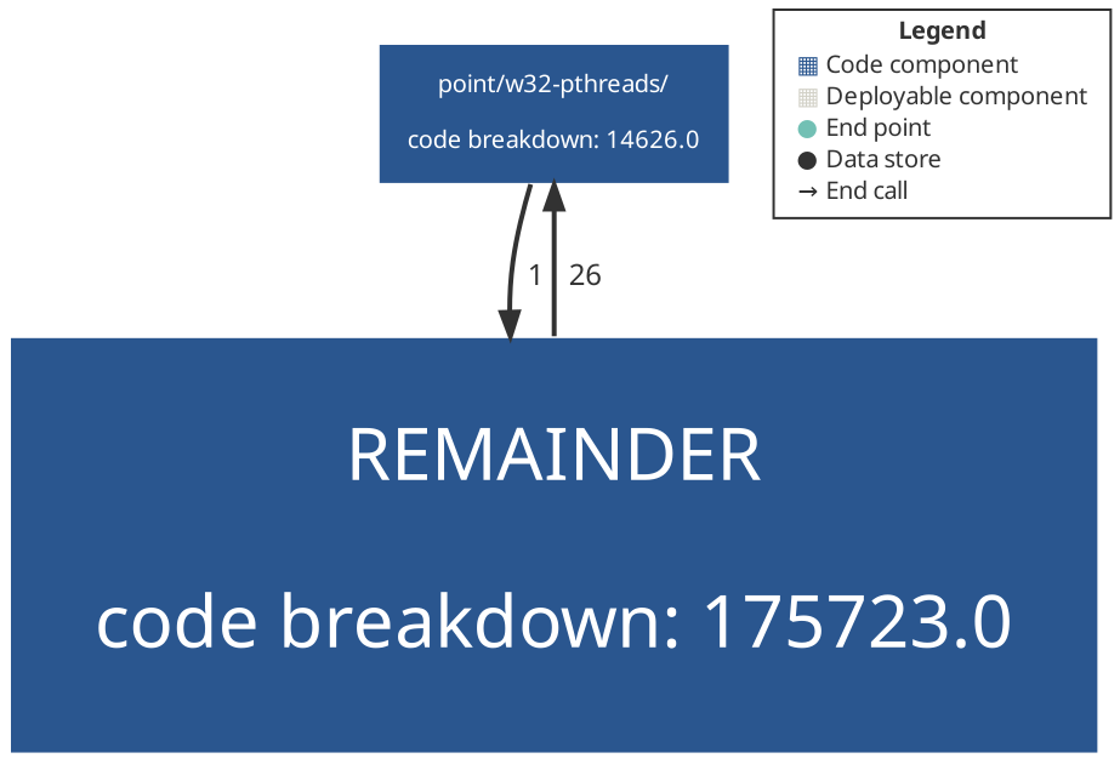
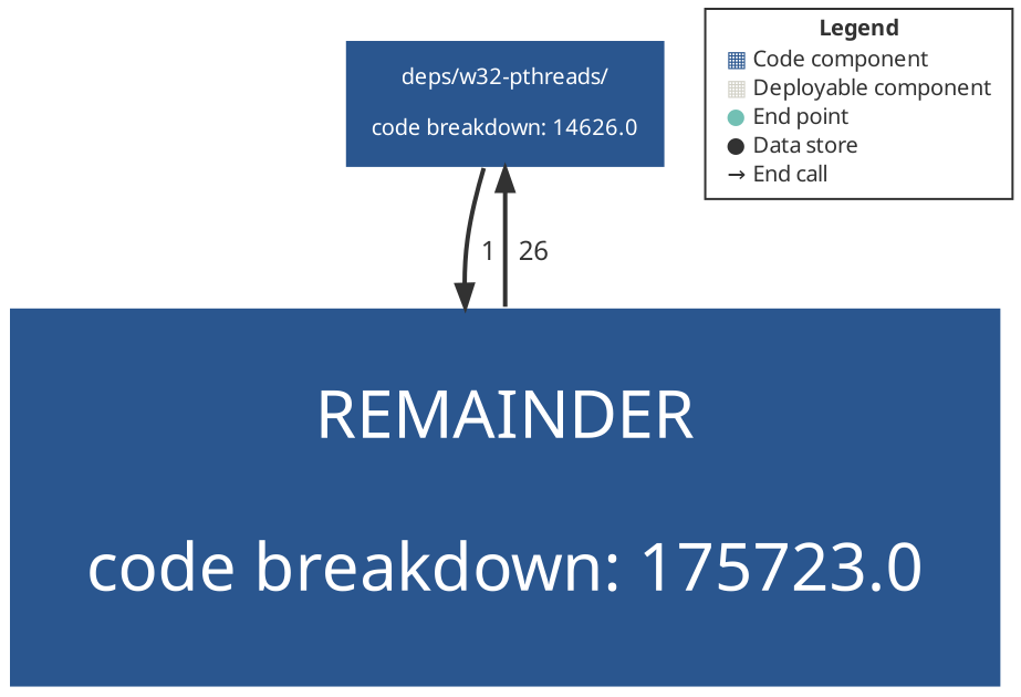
  digraph {
    compound=true
    rankdir=TD
    node [color="#FFFFFF" fillcolor="#2A568F" fontcolor="#FFFFFF" fontname="Helvetica Neue" fontsize=10 penwidth=1 shape=box style=filled]
    edge [color="#323232" fontcolor="#323232" fontname="Helvetica Neue" fontsize=12 penwidth=2]
-   n1 [label="point/w32-pthreads/\n\ncode breakdown: 14626.0" margin=0.16]
+   n1 [label="deps/w32-pthreads/\n\ncode breakdown: 14626.0" margin=0.16]
    n2 [fontsize=30 label="REMAINDER\n\ncode breakdown: 175723.0" margin=0.48]
    n3 [color="#323232" fillcolor="#FFFFFF" fontcolor="#323232" label=<<TABLE BORDER="0" CELLPADDING="1" CELLSPACING="0"> <TR><TD COLSPAN="2"><B>Legend</B></TD></TR> <TR><TD><FONT COLOR="#2A568F">&#9638;</FONT></TD><TD ALIGN="left">Code component</TD></TR> <TR><TD><FONT COLOR="#D2D1C7">&#9638;</FONT></TD><TD ALIGN="left">Deployable component</TD></TR> <TR><TD><FONT COLOR="#72C0B4">&#9679;</FONT></TD><TD ALIGN="left">End point</TD></TR> <TR><TD><FONT COLOR="#323232">&#9679;</FONT></TD><TD ALIGN="left">Data store</TD></TR> <TR><TD><FONT COLOR="#323232">&rarr;</FONT></TD><TD ALIGN="left">End call</TD></TR> </TABLE> >]
    n1 -> n2 [label="  1"]
    n2 -> n1 [label="  26"]
  }
